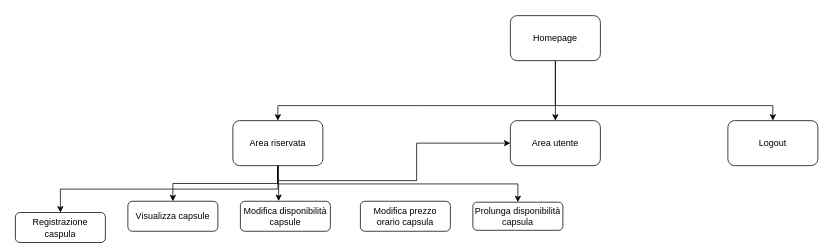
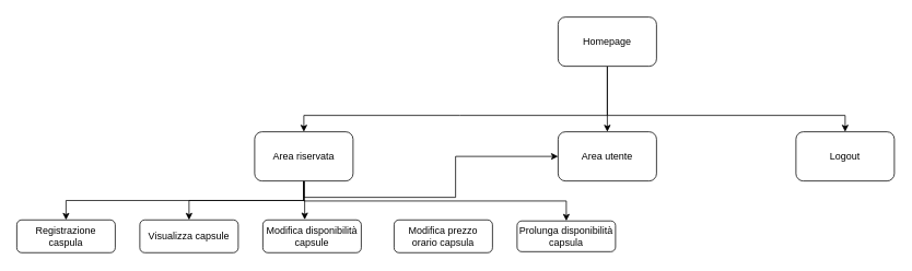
  <mxCell id="0" />
  <mxCell id="1" parent="0" />
  <mxCell id="2" value="" style="edgeStyle=orthogonalEdgeStyle;rounded=0;orthogonalLoop=1;jettySize=auto;html=1;" edge="1" parent="1" source="5" target="11"><mxGeometry relative="1" as="geometry"><Array as="points"><mxPoint x="740" y="160" /><mxPoint x="740" y="160" /></Array></mxGeometry></mxCell>
  <mxCell id="3" style="edgeStyle=orthogonalEdgeStyle;rounded=0;orthogonalLoop=1;jettySize=auto;html=1;" edge="1" parent="1" target="10"><mxGeometry relative="1" as="geometry"><mxPoint x="740" y="140" as="sourcePoint" /><Array as="points"><mxPoint x="560" y="140" /><mxPoint x="370" y="140" /></Array></mxGeometry></mxCell>
  <mxCell id="4" style="edgeStyle=orthogonalEdgeStyle;rounded=0;orthogonalLoop=1;jettySize=auto;html=1;exitX=0.5;exitY=1;exitDx=0;exitDy=0;entryX=0.5;entryY=0;entryDx=0;entryDy=0;" edge="1" parent="1" source="5" target="13"><mxGeometry relative="1" as="geometry"><Array as="points"><mxPoint x="740" y="140" /><mxPoint x="1030" y="140" /></Array></mxGeometry></mxCell>
  <mxCell id="5" value="Homepage" style="rounded=1;whiteSpace=wrap;html=1;" vertex="1" parent="1"><mxGeometry x="680" width="120" height="60" as="geometry" y="20" /></mxCell>
  <mxCell id="6" style="edgeStyle=orthogonalEdgeStyle;rounded=0;orthogonalLoop=1;jettySize=auto;html=1;exitX=0.5;exitY=1;exitDx=0;exitDy=0;" edge="1" parent="1" source="10" target="12"><mxGeometry relative="1" as="geometry" /></mxCell>
  <mxCell id="7" style="edgeStyle=orthogonalEdgeStyle;rounded=0;orthogonalLoop=1;jettySize=auto;html=1;exitX=0.5;exitY=1;exitDx=0;exitDy=0;" edge="1" parent="1" source="10" target="14"><mxGeometry relative="1" as="geometry" /></mxCell>
  <mxCell id="8" style="edgeStyle=orthogonalEdgeStyle;rounded=0;orthogonalLoop=1;jettySize=auto;html=1;exitX=0.5;exitY=1;exitDx=0;exitDy=0;" edge="1" parent="1" source="10" target="11"><mxGeometry relative="1" as="geometry" /></mxCell>
  <mxCell id="9" style="edgeStyle=orthogonalEdgeStyle;rounded=0;orthogonalLoop=1;jettySize=auto;html=1;exitX=0.5;exitY=1;exitDx=0;exitDy=0;" edge="1" parent="1" source="10" target="16"><mxGeometry relative="1" as="geometry" /></mxCell>
  <mxCell id="10" value="Area riservata" style="rounded=1;whiteSpace=wrap;html=1;" vertex="1" parent="1"><mxGeometry x="310" y="160" width="120" height="60" as="geometry" /></mxCell>
  <mxCell id="11" value="Area utente" style="rounded=1;whiteSpace=wrap;html=1;" vertex="1" parent="1"><mxGeometry x="680" y="160" width="120" height="60" as="geometry" /></mxCell>
- <mxCell id="12" value="Registrazione caspula" style="rounded=1;whiteSpace=wrap;html=1;" vertex="1" parent="1"><mxGeometry x="20" y="282.5" width="120" height="40" as="geometry" /></mxCell>
+ <mxCell id="12" value="Registrazione caspula" style="rounded=1;whiteSpace=wrap;html=1;" vertex="1" parent="1"><mxGeometry x="20" y="267.5" width="120" height="40" as="geometry" /></mxCell>
  <mxCell id="13" value="Logout" style="rounded=1;whiteSpace=wrap;html=1;" vertex="1" parent="1"><mxGeometry x="970" y="160" width="120" height="60" as="geometry" /></mxCell>
  <mxCell id="14" value="Visualizza capsule" style="rounded=1;whiteSpace=wrap;html=1;" vertex="1" parent="1"><mxGeometry x="170" y="267.5" width="120" height="40" as="geometry" /></mxCell>
  <mxCell id="15" value="Modifica disponibilità capsule" style="rounded=1;whiteSpace=wrap;html=1;" vertex="1" parent="1"><mxGeometry x="320" y="267.5" width="120" height="40" as="geometry" /></mxCell>
  <mxCell id="16" value="Prolunga disponibilità capsula" style="rounded=1;whiteSpace=wrap;html=1;" vertex="1" parent="1"><mxGeometry x="630" y="268.75" width="120" height="37.5" as="geometry" /></mxCell>
  <mxCell id="17" value="Modifica prezzo orario capsula" style="rounded=1;whiteSpace=wrap;html=1;" vertex="1" parent="1"><mxGeometry x="480" y="267.5" width="120" height="40" as="geometry" /></mxCell>
  <mxCell id="18" style="edgeStyle=orthogonalEdgeStyle;rounded=0;orthogonalLoop=1;jettySize=auto;html=1;exitX=0.5;exitY=1;exitDx=0;exitDy=0;entryX=0.425;entryY=-0.009;entryDx=0;entryDy=0;entryPerimeter=0;" edge="1" parent="1" source="10" target="15"><mxGeometry relative="1" as="geometry" /></mxCell>
